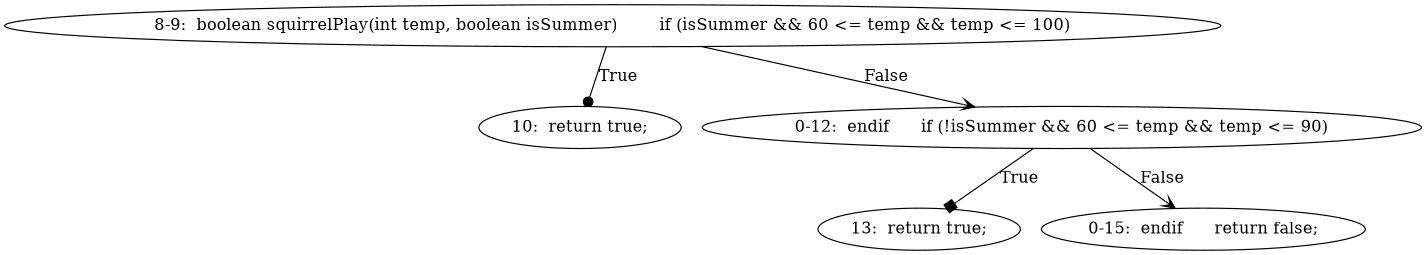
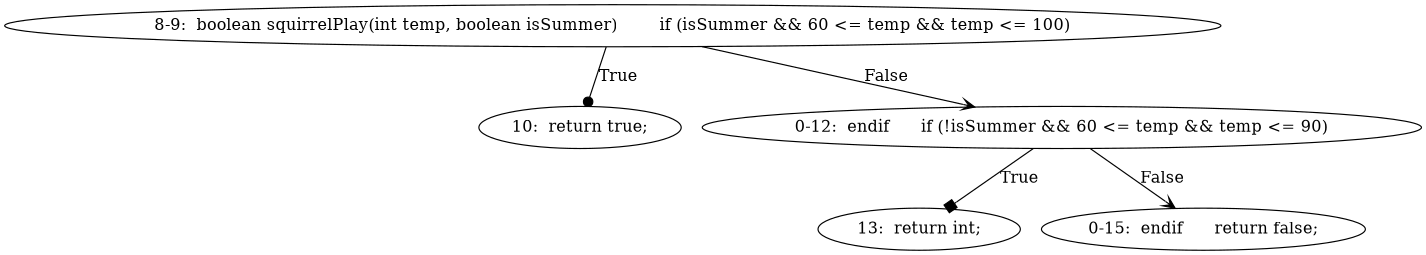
  digraph {
    edge [arrowhead=vee]
    n1 [label="8-9:  boolean squirrelPlay(int temp, boolean isSummer)	if (isSummer && 60 <= temp && temp <= 100)"]
    n2 [label="10:  return true;"]
    n3 [label="0-12:  endif	if (!isSummer && 60 <= temp && temp <= 90)"]
-   n4 [label="13:  return true;"]
+   n4 [label="13:  return int;"]
    n5 [label="0-15:  endif	return false;"]
    n1 -> n2 [label=True arrowhead=dot]
    n1 -> n3 [label=False]
    n3 -> n4 [label=True arrowhead=box]
    n3 -> n5 [label=False]
  }
